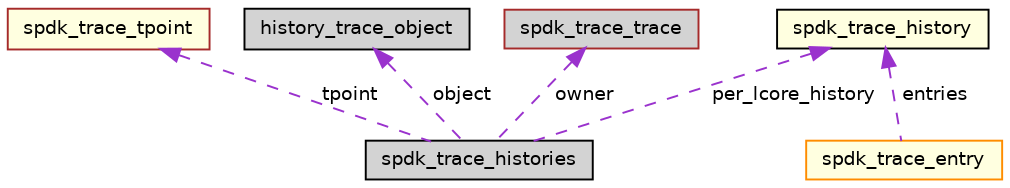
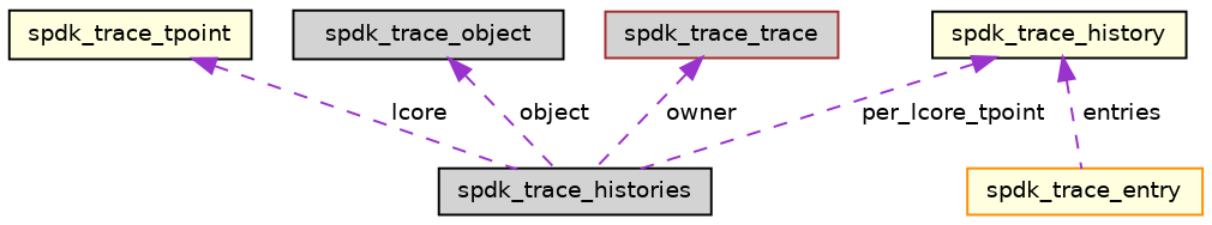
  digraph {
    node [color=black fillcolor=lightgrey fontname=Helvetica fontsize=10 shape=record style=filled]
    edge [color=darkorchid3 dir=back fontname=Helvetica fontsize=10 labelfontname=Helvetica labelfontsize=10 style=dashed]
    n1 [fontcolor=black height=0.2 label=spdk_trace_histories width=0.4]
-   n2 [color=brown fillcolor=lightyellow height=0.2 label=spdk_trace_tpoint width=0.4]
-   n3 [height=0.2 label=history_trace_object width=0.4]
+   n2 [fillcolor=lightyellow height=0.2 label=spdk_trace_tpoint width=0.4]
+   n3 [height=0.2 label=spdk_trace_object width=0.4]
    n4 [color=brown height=0.2 label=spdk_trace_trace width=0.4]
    n5 [fillcolor=lightyellow height=0.2 label=spdk_trace_history width=0.4]
    n6 [color=darkorange fillcolor=lightyellow height=0.2 label=spdk_trace_entry width=0.4]
-   n2 -> n1 [label=" tpoint"]
+   n2 -> n1 [label=" lcore"]
    n3 -> n1 [label=" object"]
    n4 -> n1 [label=" owner"]
-   n5 -> n1 [label=" per_lcore_history"]
+   n5 -> n1 [label=" per_lcore_tpoint"]
    n5 -> n6 [label=" entries"]
  }
